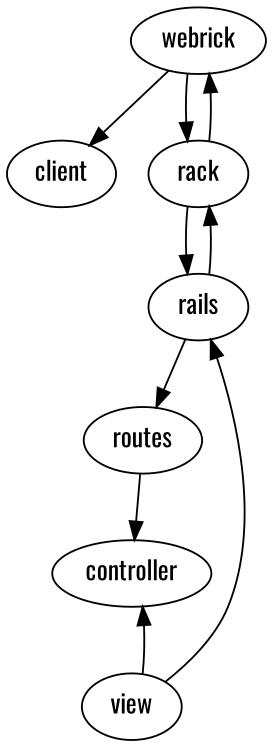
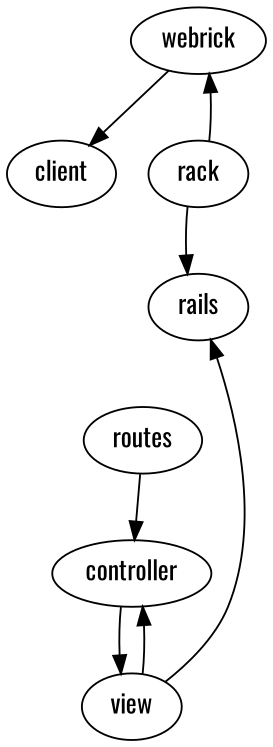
  digraph {
    fontname=Oswald
    node [fontname=Oswald]
    edge [fontname=Oswald]
    webrick
    client
    rack
    rails
    routes
    controller
    view
    webrick -> client
-   webrick -> rack
    rack -> webrick
    rack -> rails
-   rails -> rack
-   rails -> routes
    routes -> controller
+   controller -> view
    view -> rails
    view -> controller
  }
